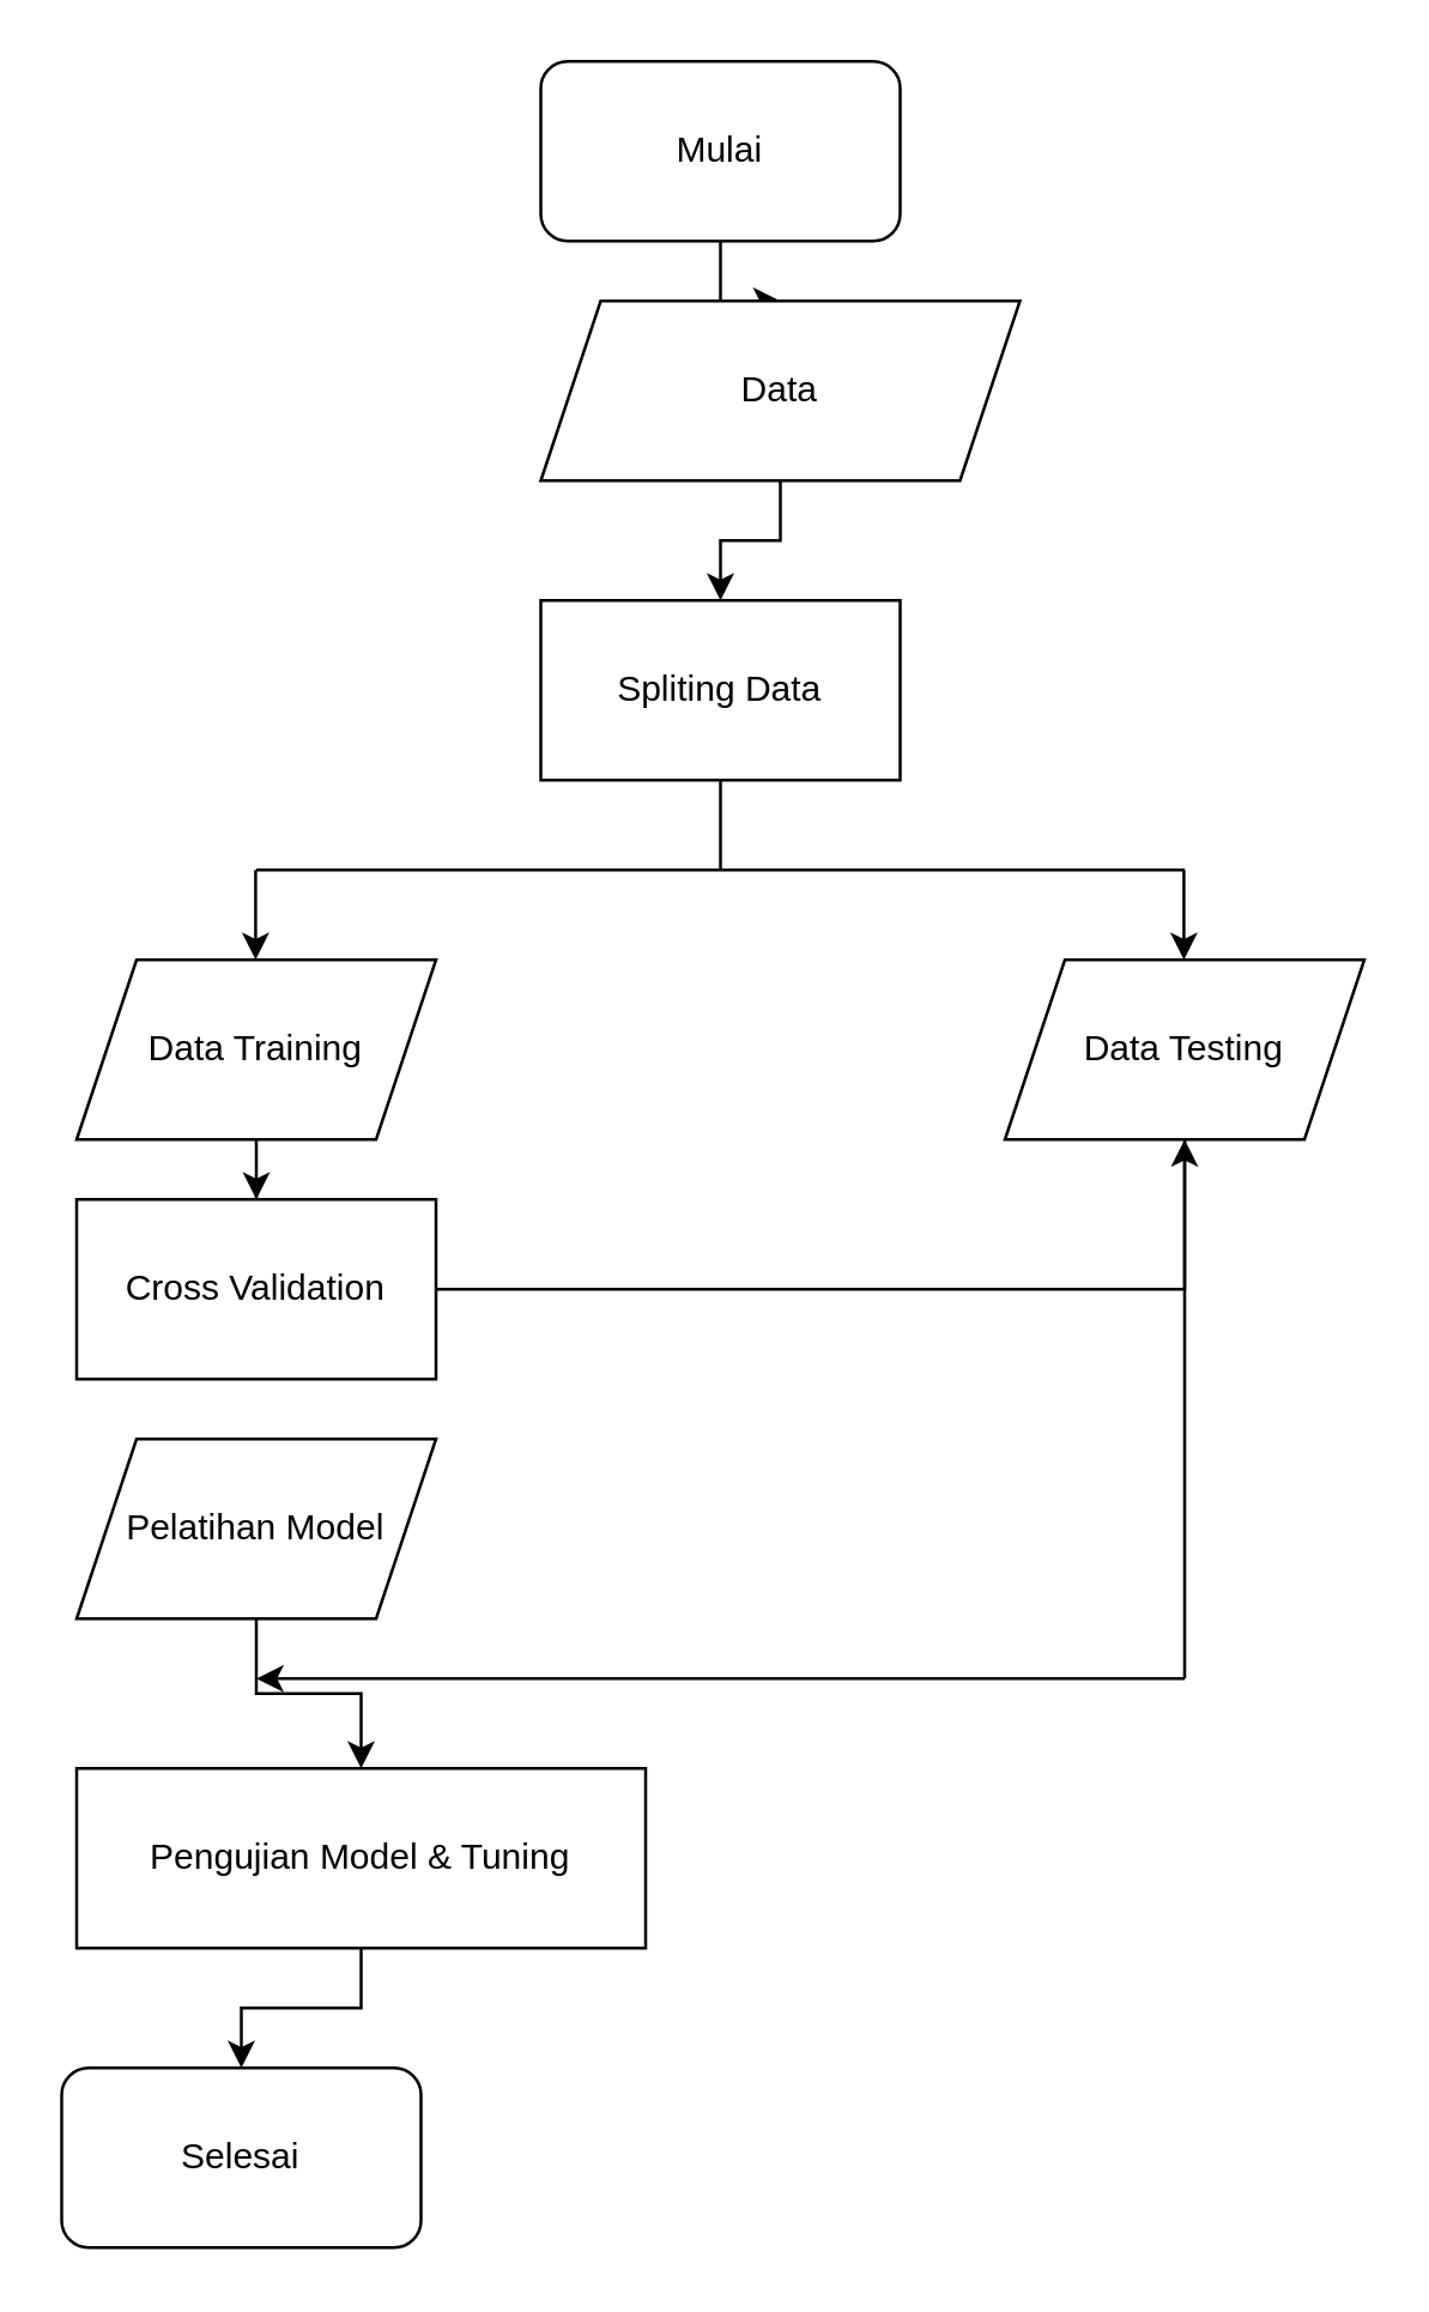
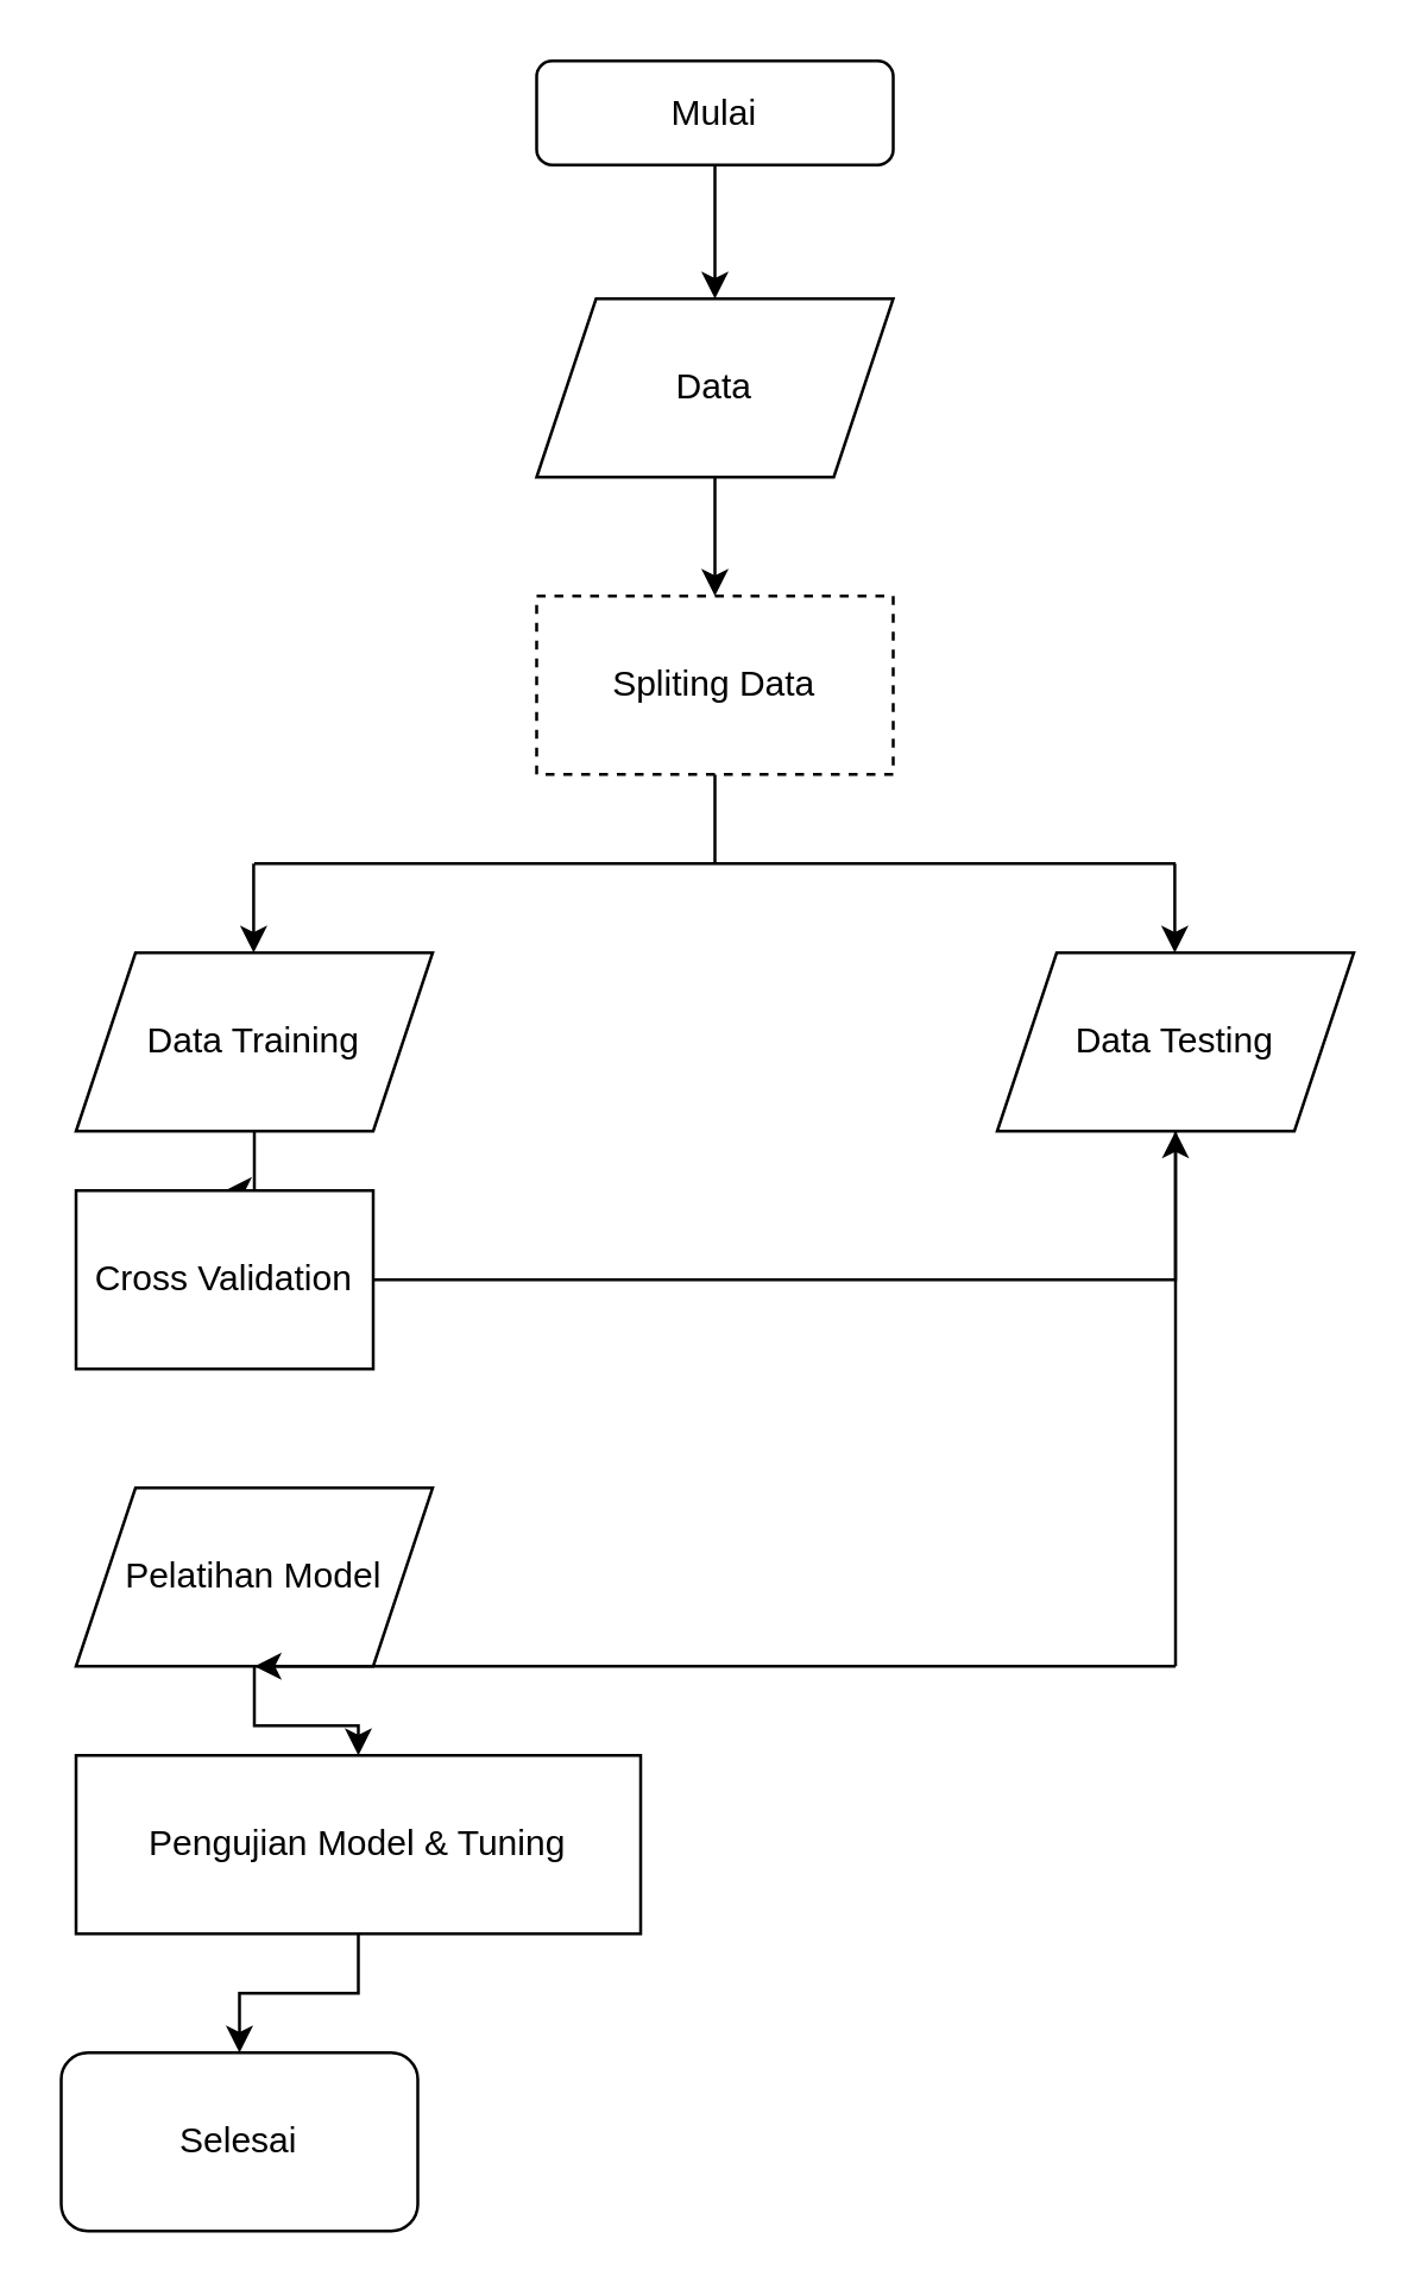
  <mxCell id="0" />
  <mxCell id="1" parent="0" />
  <mxCell id="2" value="" style="edgeStyle=orthogonalEdgeStyle;rounded=0;orthogonalLoop=1;jettySize=auto;html=1;" edge="1" parent="1" source="3" target="20"><mxGeometry relative="1" as="geometry" /></mxCell>
- <mxCell id="3" value="Mulai" style="rounded=1;whiteSpace=wrap;html=1;" vertex="1" parent="1"><mxGeometry x="180" y="20" width="120" height="60" as="geometry" /></mxCell>
+ <mxCell id="3" value="Mulai" style="rounded=1;whiteSpace=wrap;html=1;" vertex="1" parent="1"><mxGeometry x="180" y="20" width="120" height="35" as="geometry" /></mxCell>
  <mxCell id="4" value="" style="edgeStyle=orthogonalEdgeStyle;rounded=0;orthogonalLoop=1;jettySize=auto;html=1;" edge="1" parent="1"><mxGeometry relative="1" as="geometry"><mxPoint x="445" y="240" as="sourcePoint" /></mxGeometry></mxCell>
  <mxCell id="5" style="edgeStyle=orthogonalEdgeStyle;rounded=0;orthogonalLoop=1;jettySize=auto;html=1;endArrow=none;startFill=0;" edge="1" parent="1" source="6"><mxGeometry relative="1" as="geometry"><mxPoint x="240" y="290" as="targetPoint" /></mxGeometry></mxCell>
- <mxCell id="6" value="Spliting Data" style="rounded=0;whiteSpace=wrap;html=1;" vertex="1" parent="1"><mxGeometry x="180" y="200" width="120" height="60" as="geometry" /></mxCell>
+ <mxCell id="6" value="Spliting Data" style="rounded=0;whiteSpace=wrap;html=1;dashed=1;" vertex="1" parent="1"><mxGeometry x="180" y="200" width="120" height="60" as="geometry" /></mxCell>
  <mxCell id="7" value="" style="endArrow=none;html=1;rounded=0;" edge="1" parent="1"><mxGeometry width="50" height="50" relative="1" as="geometry"><mxPoint x="85" y="290" as="sourcePoint" /><mxPoint x="395" y="290" as="targetPoint" /></mxGeometry></mxCell>
  <mxCell id="8" value="" style="endArrow=classic;html=1;rounded=0;" edge="1" parent="1"><mxGeometry width="50" height="50" relative="1" as="geometry"><mxPoint x="84.76" y="290" as="sourcePoint" /><mxPoint x="84.76" y="320" as="targetPoint" /></mxGeometry></mxCell>
  <mxCell id="9" value="" style="endArrow=classic;html=1;rounded=0;" edge="1" parent="1"><mxGeometry width="50" height="50" relative="1" as="geometry"><mxPoint x="394.76" y="290" as="sourcePoint" /><mxPoint x="394.76" y="320" as="targetPoint" /></mxGeometry></mxCell>
  <mxCell id="10" value="" style="edgeStyle=orthogonalEdgeStyle;rounded=0;orthogonalLoop=1;jettySize=auto;html=1;" edge="1" parent="1" source="11" target="15"><mxGeometry relative="1" as="geometry" /></mxCell>
  <mxCell id="11" value="Data Training" style="shape=parallelogram;perimeter=parallelogramPerimeter;whiteSpace=wrap;html=1;fixedSize=1;" vertex="1" parent="1"><mxGeometry x="25" y="320" width="120" height="60" as="geometry" /></mxCell>
  <mxCell id="12" style="edgeStyle=orthogonalEdgeStyle;rounded=0;orthogonalLoop=1;jettySize=auto;html=1;endArrow=none;startFill=0;" edge="1" parent="1" source="13"><mxGeometry relative="1" as="geometry"><mxPoint x="395" y="560" as="targetPoint" /></mxGeometry></mxCell>
  <mxCell id="13" value="Data Testing" style="shape=parallelogram;perimeter=parallelogramPerimeter;whiteSpace=wrap;html=1;fixedSize=1;" vertex="1" parent="1"><mxGeometry x="335" y="320" width="120" height="60" as="geometry" /></mxCell>
  <mxCell id="14" value="" style="edgeStyle=orthogonalEdgeStyle;rounded=0;orthogonalLoop=1;jettySize=auto;html=1;" edge="1" parent="1" source="15" target="13"><mxGeometry relative="1" as="geometry" /></mxCell>
- <mxCell id="15" value="Cross Validation" style="whiteSpace=wrap;html=1;" vertex="1" parent="1"><mxGeometry x="25" y="400" width="120" height="60" as="geometry" /></mxCell>
+ <mxCell id="15" value="Cross Validation" style="whiteSpace=wrap;html=1;" vertex="1" parent="1"><mxGeometry x="25" y="400" width="100" height="60" as="geometry" /></mxCell>
  <mxCell id="16" value="" style="edgeStyle=orthogonalEdgeStyle;rounded=0;orthogonalLoop=1;jettySize=auto;html=1;" edge="1" parent="1" source="17" target="23"><mxGeometry relative="1" as="geometry" /></mxCell>
- <mxCell id="17" value="Pelatihan Model" style="shape=parallelogram;perimeter=parallelogramPerimeter;whiteSpace=wrap;html=1;fixedSize=1;" vertex="1" parent="1"><mxGeometry x="25" y="480" width="120" height="60" as="geometry" /></mxCell>
+ <mxCell id="17" value="Pelatihan Model" style="shape=parallelogram;perimeter=parallelogramPerimeter;whiteSpace=wrap;html=1;fixedSize=1;" vertex="1" parent="1"><mxGeometry x="25" y="500" width="120" height="60" as="geometry" /></mxCell>
  <mxCell id="18" style="edgeStyle=orthogonalEdgeStyle;rounded=0;orthogonalLoop=1;jettySize=auto;html=1;endArrow=none;startFill=1;startArrow=classic;" edge="1" parent="1"><mxGeometry relative="1" as="geometry"><mxPoint x="395" y="560" as="targetPoint" /><mxPoint x="85" y="560" as="sourcePoint" /></mxGeometry></mxCell>
  <mxCell id="19" style="edgeStyle=orthogonalEdgeStyle;rounded=0;orthogonalLoop=1;jettySize=auto;html=1;entryX=0.5;entryY=0;entryDx=0;entryDy=0;" edge="1" parent="1" source="20" target="6"><mxGeometry relative="1" as="geometry" /></mxCell>
- <mxCell id="20" value="Data" style="shape=parallelogram;perimeter=parallelogramPerimeter;whiteSpace=wrap;html=1;fixedSize=1;rounded=0;" vertex="1" parent="1"><mxGeometry x="180" y="100" width="160" height="60" as="geometry" /></mxCell>
+ <mxCell id="20" value="Data" style="shape=parallelogram;perimeter=parallelogramPerimeter;whiteSpace=wrap;html=1;fixedSize=1;rounded=0;" vertex="1" parent="1"><mxGeometry x="180" y="100" width="120" height="60" as="geometry" /></mxCell>
  <mxCell id="21" value="Selesai" style="rounded=1;whiteSpace=wrap;html=1;" vertex="1" parent="1"><mxGeometry x="20" y="690" width="120" height="60" as="geometry" /></mxCell>
  <mxCell id="22" style="edgeStyle=orthogonalEdgeStyle;rounded=0;orthogonalLoop=1;jettySize=auto;html=1;entryX=0.5;entryY=0;entryDx=0;entryDy=0;" edge="1" parent="1" source="23" target="21"><mxGeometry relative="1" as="geometry" /></mxCell>
  <mxCell id="23" value="Pengujian Model &amp;amp; Tuning" style="whiteSpace=wrap;html=1;" vertex="1" parent="1"><mxGeometry x="25" y="590" width="190" height="60" as="geometry" /></mxCell>
